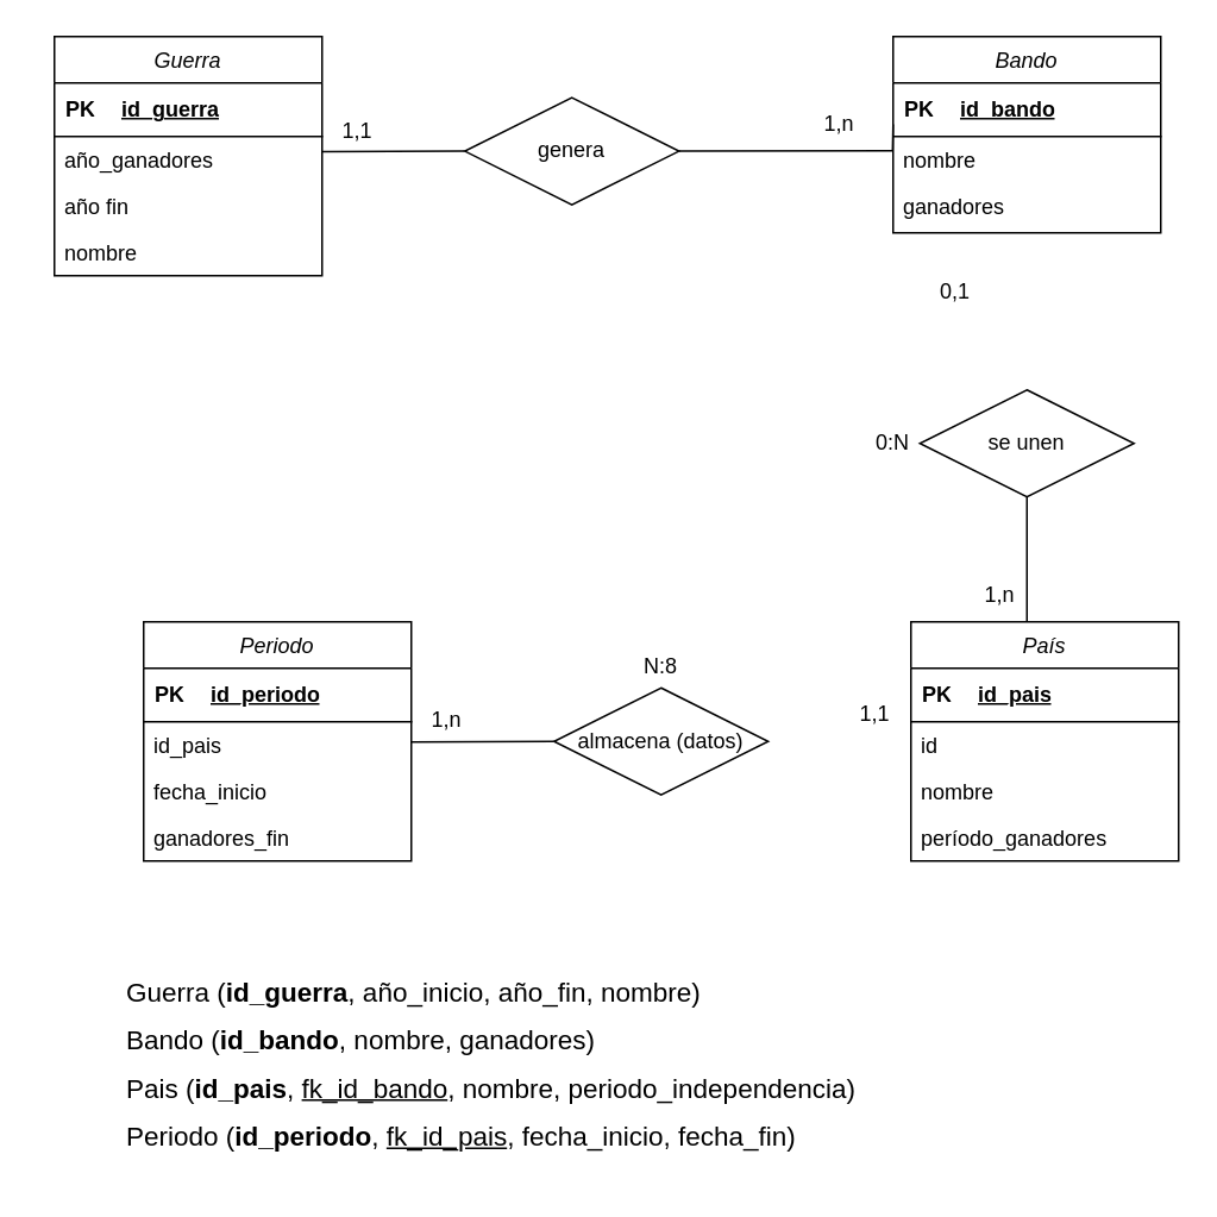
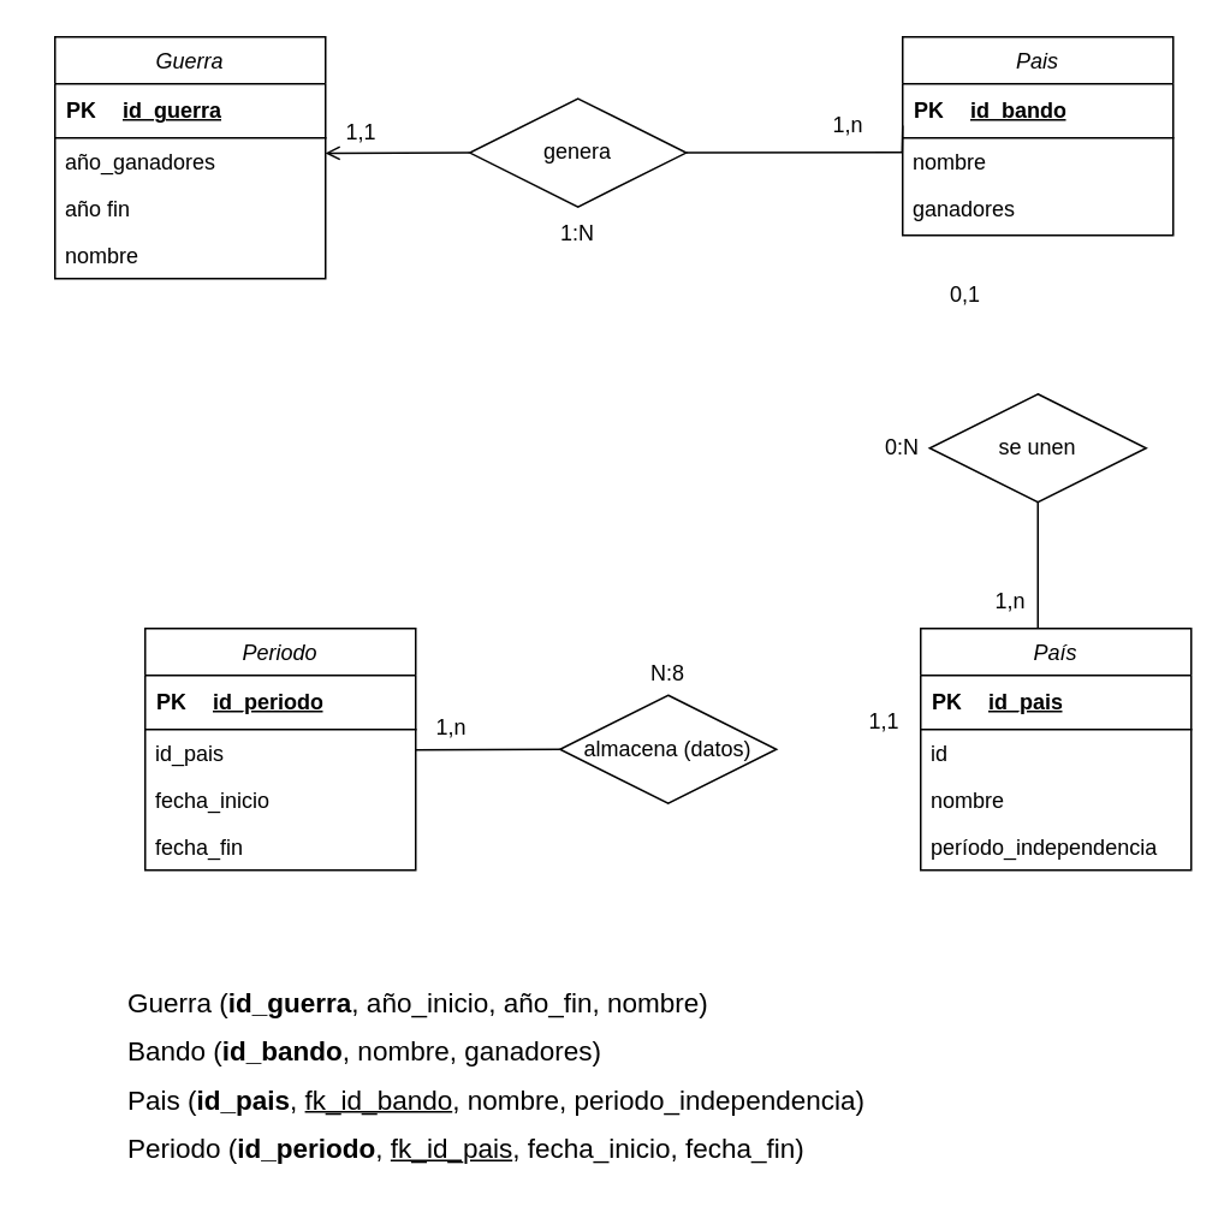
  <mxCell id="0" />
  <mxCell id="1" parent="0" />
  <mxCell id="2" value="Guerra" style="swimlane;fontStyle=2;align=center;verticalAlign=top;childLayout=stackLayout;horizontal=1;startSize=26;horizontalStack=0;resizeParent=1;resizeLast=0;collapsible=1;marginBottom=0;rounded=0;shadow=0;strokeWidth=1;" parent="1" vertex="1"><mxGeometry x="30" y="20" width="150" height="134" as="geometry"><mxRectangle x="230" y="140" width="160" height="26" as="alternateBounds" /></mxGeometry></mxCell>
  <mxCell id="3" value="" style="shape=table;startSize=0;container=1;collapsible=1;childLayout=tableLayout;fixedRows=1;rowLines=0;fontStyle=0;align=center;resizeLast=1;strokeColor=none;fillColor=none;collapsible=0;" parent="2" vertex="1"><mxGeometry y="26" width="150" height="30" as="geometry" /></mxCell>
  <mxCell id="4" value="" style="shape=tableRow;horizontal=0;startSize=0;swimlaneHead=0;swimlaneBody=0;fillColor=none;collapsible=0;dropTarget=0;points=[[0,0.5],[1,0.5]];portConstraint=eastwest;top=0;left=0;right=0;bottom=1;" parent="3" vertex="1"><mxGeometry width="150" height="30" as="geometry" /></mxCell>
  <mxCell id="5" value="PK" style="shape=partialRectangle;connectable=0;fillColor=none;top=0;left=0;bottom=0;right=0;fontStyle=1;overflow=hidden;whiteSpace=wrap;html=1;" parent="4" vertex="1"><mxGeometry width="30" height="30" as="geometry"><mxRectangle width="30" height="30" as="alternateBounds" /></mxGeometry></mxCell>
  <mxCell id="6" value="id_guerra" style="shape=partialRectangle;connectable=0;fillColor=none;top=0;left=0;bottom=0;right=0;align=left;spacingLeft=6;fontStyle=5;overflow=hidden;whiteSpace=wrap;html=1;" parent="4" vertex="1"><mxGeometry x="30" width="120" height="30" as="geometry"><mxRectangle width="120" height="30" as="alternateBounds" /></mxGeometry></mxCell>
  <mxCell id="7" value="año_ganadores" style="text;align=left;verticalAlign=top;spacingLeft=4;spacingRight=4;overflow=hidden;rotatable=0;points=[[0,0.5],[1,0.5]];portConstraint=eastwest;" parent="2" vertex="1"><mxGeometry y="56" width="150" height="26" as="geometry" /></mxCell>
  <mxCell id="8" value="año fin" style="text;align=left;verticalAlign=top;spacingLeft=4;spacingRight=4;overflow=hidden;rotatable=0;points=[[0,0.5],[1,0.5]];portConstraint=eastwest;rounded=0;shadow=0;html=0;" parent="2" vertex="1"><mxGeometry y="82" width="150" height="26" as="geometry" /></mxCell>
  <mxCell id="9" value="nombre" style="text;align=left;verticalAlign=top;spacingLeft=4;spacingRight=4;overflow=hidden;rotatable=0;points=[[0,0.5],[1,0.5]];portConstraint=eastwest;rounded=0;shadow=0;html=0;" parent="2" vertex="1"><mxGeometry y="108" width="150" height="26" as="geometry" /></mxCell>
- <mxCell id="10" value="Bando" style="swimlane;fontStyle=2;align=center;verticalAlign=top;childLayout=stackLayout;horizontal=1;startSize=26;horizontalStack=0;resizeParent=1;resizeLast=0;collapsible=1;marginBottom=0;rounded=0;shadow=0;strokeWidth=1;" parent="1" vertex="1"><mxGeometry x="500" y="20" width="150" height="110" as="geometry"><mxRectangle x="230" y="140" width="160" height="26" as="alternateBounds" /></mxGeometry></mxCell>
+ <mxCell id="10" value="Pais" style="swimlane;fontStyle=2;align=center;verticalAlign=top;childLayout=stackLayout;horizontal=1;startSize=26;horizontalStack=0;resizeParent=1;resizeLast=0;collapsible=1;marginBottom=0;rounded=0;shadow=0;strokeWidth=1;" parent="1" vertex="1"><mxGeometry x="500" y="20" width="150" height="110" as="geometry"><mxRectangle x="230" y="140" width="160" height="26" as="alternateBounds" /></mxGeometry></mxCell>
  <mxCell id="11" value="" style="shape=table;startSize=0;container=1;collapsible=1;childLayout=tableLayout;fixedRows=1;rowLines=0;fontStyle=0;align=center;resizeLast=1;strokeColor=none;fillColor=none;collapsible=0;" parent="10" vertex="1"><mxGeometry y="26" width="150" height="30" as="geometry" /></mxCell>
  <mxCell id="12" value="" style="shape=tableRow;horizontal=0;startSize=0;swimlaneHead=0;swimlaneBody=0;fillColor=none;collapsible=0;dropTarget=0;points=[[0,0.5],[1,0.5]];portConstraint=eastwest;top=0;left=0;right=0;bottom=1;" parent="11" vertex="1"><mxGeometry width="150" height="30" as="geometry" /></mxCell>
  <mxCell id="13" value="PK" style="shape=partialRectangle;connectable=0;fillColor=none;top=0;left=0;bottom=0;right=0;fontStyle=1;overflow=hidden;whiteSpace=wrap;html=1;" parent="12" vertex="1"><mxGeometry width="30" height="30" as="geometry"><mxRectangle width="30" height="30" as="alternateBounds" /></mxGeometry></mxCell>
  <mxCell id="14" value="id_bando" style="shape=partialRectangle;connectable=0;fillColor=none;top=0;left=0;bottom=0;right=0;align=left;spacingLeft=6;fontStyle=5;overflow=hidden;whiteSpace=wrap;html=1;" parent="12" vertex="1"><mxGeometry x="30" width="120" height="30" as="geometry"><mxRectangle width="120" height="30" as="alternateBounds" /></mxGeometry></mxCell>
  <mxCell id="15" value="nombre" style="text;align=left;verticalAlign=top;spacingLeft=4;spacingRight=4;overflow=hidden;rotatable=0;points=[[0,0.5],[1,0.5]];portConstraint=eastwest;rounded=0;shadow=0;html=0;" parent="10" vertex="1"><mxGeometry y="56" width="150" height="26" as="geometry" /></mxCell>
  <mxCell id="16" value="ganadores" style="text;align=left;verticalAlign=top;spacingLeft=4;spacingRight=4;overflow=hidden;rotatable=0;points=[[0,0.5],[1,0.5]];portConstraint=eastwest;rounded=0;shadow=0;html=0;" parent="10" vertex="1"><mxGeometry y="82" width="150" height="26" as="geometry" /></mxCell>
  <mxCell id="17" value="País" style="swimlane;fontStyle=2;align=center;verticalAlign=top;childLayout=stackLayout;horizontal=1;startSize=26;horizontalStack=0;resizeParent=1;resizeLast=0;collapsible=1;marginBottom=0;rounded=0;shadow=0;strokeWidth=1;" parent="1" vertex="1"><mxGeometry x="510" y="348" width="150" height="134" as="geometry"><mxRectangle x="230" y="140" width="160" height="26" as="alternateBounds" /></mxGeometry></mxCell>
  <mxCell id="18" value="" style="shape=table;startSize=0;container=1;collapsible=1;childLayout=tableLayout;fixedRows=1;rowLines=0;fontStyle=0;align=center;resizeLast=1;strokeColor=none;fillColor=none;collapsible=0;" parent="17" vertex="1"><mxGeometry y="26" width="150" height="30" as="geometry" /></mxCell>
  <mxCell id="19" value="" style="shape=tableRow;horizontal=0;startSize=0;swimlaneHead=0;swimlaneBody=0;fillColor=none;collapsible=0;dropTarget=0;points=[[0,0.5],[1,0.5]];portConstraint=eastwest;top=0;left=0;right=0;bottom=1;" parent="18" vertex="1"><mxGeometry width="150" height="30" as="geometry" /></mxCell>
  <mxCell id="20" value="PK" style="shape=partialRectangle;connectable=0;fillColor=none;top=0;left=0;bottom=0;right=0;fontStyle=1;overflow=hidden;whiteSpace=wrap;html=1;" parent="19" vertex="1"><mxGeometry width="30" height="30" as="geometry"><mxRectangle width="30" height="30" as="alternateBounds" /></mxGeometry></mxCell>
  <mxCell id="21" value="id_pais" style="shape=partialRectangle;connectable=0;fillColor=none;top=0;left=0;bottom=0;right=0;align=left;spacingLeft=6;fontStyle=5;overflow=hidden;whiteSpace=wrap;html=1;" parent="19" vertex="1"><mxGeometry x="30" width="120" height="30" as="geometry"><mxRectangle width="120" height="30" as="alternateBounds" /></mxGeometry></mxCell>
  <mxCell id="22" value="id" style="text;align=left;verticalAlign=top;spacingLeft=4;spacingRight=4;overflow=hidden;rotatable=0;points=[[0,0.5],[1,0.5]];portConstraint=eastwest;" parent="17" vertex="1"><mxGeometry y="56" width="150" height="26" as="geometry" /></mxCell>
  <mxCell id="23" value="nombre" style="text;align=left;verticalAlign=top;spacingLeft=4;spacingRight=4;overflow=hidden;rotatable=0;points=[[0,0.5],[1,0.5]];portConstraint=eastwest;rounded=0;shadow=0;html=0;" parent="17" vertex="1"><mxGeometry y="82" width="150" height="26" as="geometry" /></mxCell>
- <mxCell id="24" value="período_ganadores" style="text;align=left;verticalAlign=top;spacingLeft=4;spacingRight=4;overflow=hidden;rotatable=0;points=[[0,0.5],[1,0.5]];portConstraint=eastwest;rounded=0;shadow=0;html=0;" parent="17" vertex="1"><mxGeometry y="108" width="150" height="26" as="geometry" /></mxCell>
+ <mxCell id="24" value="período_independencia" style="text;align=left;verticalAlign=top;spacingLeft=4;spacingRight=4;overflow=hidden;rotatable=0;points=[[0,0.5],[1,0.5]];portConstraint=eastwest;rounded=0;shadow=0;html=0;" parent="17" vertex="1"><mxGeometry y="108" width="150" height="26" as="geometry" /></mxCell>
  <mxCell id="25" value="Periodo" style="swimlane;fontStyle=2;align=center;verticalAlign=top;childLayout=stackLayout;horizontal=1;startSize=26;horizontalStack=0;resizeParent=1;resizeLast=0;collapsible=1;marginBottom=0;rounded=0;shadow=0;strokeWidth=1;" parent="1" vertex="1"><mxGeometry x="80" y="348" width="150" height="134" as="geometry"><mxRectangle x="230" y="140" width="160" height="26" as="alternateBounds" /></mxGeometry></mxCell>
  <mxCell id="26" value="" style="shape=table;startSize=0;container=1;collapsible=1;childLayout=tableLayout;fixedRows=1;rowLines=0;fontStyle=0;align=center;resizeLast=1;strokeColor=none;fillColor=none;collapsible=0;" parent="25" vertex="1"><mxGeometry y="26" width="150" height="30" as="geometry" /></mxCell>
  <mxCell id="27" value="" style="shape=tableRow;horizontal=0;startSize=0;swimlaneHead=0;swimlaneBody=0;fillColor=none;collapsible=0;dropTarget=0;points=[[0,0.5],[1,0.5]];portConstraint=eastwest;top=0;left=0;right=0;bottom=1;" parent="26" vertex="1"><mxGeometry width="150" height="30" as="geometry" /></mxCell>
  <mxCell id="28" value="PK" style="shape=partialRectangle;connectable=0;fillColor=none;top=0;left=0;bottom=0;right=0;fontStyle=1;overflow=hidden;whiteSpace=wrap;html=1;" parent="27" vertex="1"><mxGeometry width="30" height="30" as="geometry"><mxRectangle width="30" height="30" as="alternateBounds" /></mxGeometry></mxCell>
  <mxCell id="29" value="id_periodo" style="shape=partialRectangle;connectable=0;fillColor=none;top=0;left=0;bottom=0;right=0;align=left;spacingLeft=6;fontStyle=5;overflow=hidden;whiteSpace=wrap;html=1;" parent="27" vertex="1"><mxGeometry x="30" width="120" height="30" as="geometry"><mxRectangle width="120" height="30" as="alternateBounds" /></mxGeometry></mxCell>
  <mxCell id="30" value="id_pais" style="text;align=left;verticalAlign=top;spacingLeft=4;spacingRight=4;overflow=hidden;rotatable=0;points=[[0,0.5],[1,0.5]];portConstraint=eastwest;rounded=0;shadow=0;html=0;" parent="25" vertex="1"><mxGeometry y="56" width="150" height="26" as="geometry" /></mxCell>
  <mxCell id="31" value="fecha_inicio" style="text;align=left;verticalAlign=top;spacingLeft=4;spacingRight=4;overflow=hidden;rotatable=0;points=[[0,0.5],[1,0.5]];portConstraint=eastwest;rounded=0;shadow=0;html=0;" parent="25" vertex="1"><mxGeometry y="82" width="150" height="26" as="geometry" /></mxCell>
- <mxCell id="32" value="ganadores_fin" style="text;align=left;verticalAlign=top;spacingLeft=4;spacingRight=4;overflow=hidden;rotatable=0;points=[[0,0.5],[1,0.5]];portConstraint=eastwest;rounded=0;shadow=0;html=0;" parent="25" vertex="1"><mxGeometry y="108" width="150" height="26" as="geometry" /></mxCell>
+ <mxCell id="32" value="fecha_fin" style="text;align=left;verticalAlign=top;spacingLeft=4;spacingRight=4;overflow=hidden;rotatable=0;points=[[0,0.5],[1,0.5]];portConstraint=eastwest;rounded=0;shadow=0;html=0;" parent="25" vertex="1"><mxGeometry y="108" width="150" height="26" as="geometry" /></mxCell>
  <mxCell id="33" value="se unen" style="shape=rhombus;perimeter=rhombusPerimeter;whiteSpace=wrap;html=1;align=center;" parent="1" vertex="1"><mxGeometry x="515" y="218" width="120" height="60" as="geometry" /></mxCell>
  <mxCell id="34" value="genera" style="shape=rhombus;perimeter=rhombusPerimeter;whiteSpace=wrap;html=1;align=center;" parent="1" vertex="1"><mxGeometry x="260" y="54.2" width="120" height="60" as="geometry" /></mxCell>
- <mxCell id="35" value="" style="endArrow=none;html=1;rounded=0;exitX=0;exitY=0.5;exitDx=0;exitDy=0;entryX=0.999;entryY=0.324;entryDx=0;entryDy=0;entryPerimeter=0;" parent="1" source="34" target="7" edge="1"><mxGeometry relative="1" as="geometry"><mxPoint x="170" y="198" as="sourcePoint" /><mxPoint x="330" y="198" as="targetPoint" /></mxGeometry></mxCell>
+ <mxCell id="35" value="" style="endArrow=open;html=1;rounded=0;exitX=0;exitY=0.5;exitDx=0;exitDy=0;entryX=0.999;entryY=0.324;entryDx=0;entryDy=0;entryPerimeter=0;" parent="1" source="34" target="7" edge="1"><mxGeometry relative="1" as="geometry"><mxPoint x="170" y="198" as="sourcePoint" /><mxPoint x="330" y="198" as="targetPoint" /></mxGeometry></mxCell>
  <mxCell id="36" value="" style="endArrow=none;html=1;rounded=0;entryX=1;entryY=0.5;entryDx=0;entryDy=0;" parent="1" target="34" edge="1"><mxGeometry relative="1" as="geometry"><mxPoint x="500" y="84" as="sourcePoint" /><mxPoint x="680" y="138" as="targetPoint" /></mxGeometry></mxCell>
  <mxCell id="37" value="" style="endArrow=none;html=1;rounded=0;exitX=0.5;exitY=1;exitDx=0;exitDy=0;" parent="1" source="33" edge="1"><mxGeometry relative="1" as="geometry"><mxPoint x="585" y="228" as="sourcePoint" /><mxPoint x="575" y="348" as="targetPoint" /></mxGeometry></mxCell>
  <mxCell id="38" value="almacena (datos)" style="shape=rhombus;perimeter=rhombusPerimeter;whiteSpace=wrap;html=1;align=center;" parent="1" vertex="1"><mxGeometry x="310" y="385" width="120" height="60" as="geometry" /></mxCell>
  <mxCell id="39" value="" style="endArrow=none;html=1;rounded=0;entryX=0;entryY=0.5;entryDx=0;entryDy=0;exitX=0.999;exitY=0.439;exitDx=0;exitDy=0;exitPerimeter=0;" parent="1" source="30" target="38" edge="1"><mxGeometry relative="1" as="geometry"><mxPoint x="250" y="318" as="sourcePoint" /><mxPoint x="410" y="318" as="targetPoint" /></mxGeometry></mxCell>
+ <mxCell id="40" value="1:N" style="text;html=1;strokeColor=none;fillColor=none;align=center;verticalAlign=middle;whiteSpace=wrap;rounded=0;" parent="1" vertex="1"><mxGeometry x="290" y="114.2" width="60" height="30" as="geometry" /></mxCell>
  <mxCell id="41" value="1,1" style="text;html=1;strokeColor=none;fillColor=none;align=center;verticalAlign=middle;whiteSpace=wrap;rounded=0;" parent="1" vertex="1"><mxGeometry x="170" y="58" width="60" height="30" as="geometry" /></mxCell>
  <mxCell id="42" value="" style="endArrow=none;html=1;rounded=0;entryX=1;entryY=0.5;entryDx=0;entryDy=0;exitX=-0.002;exitY=0.31;exitDx=0;exitDy=0;exitPerimeter=0;" parent="1" target="43" edge="1"><mxGeometry relative="1" as="geometry"><mxPoint x="499.7" y="84.06" as="sourcePoint" /><mxPoint x="380" y="84" as="targetPoint" /></mxGeometry></mxCell>
  <mxCell id="43" value="1,n" style="text;html=1;strokeColor=none;fillColor=none;align=center;verticalAlign=middle;whiteSpace=wrap;rounded=0;" parent="1" vertex="1"><mxGeometry x="440" y="54.2" width="60" height="30" as="geometry" /></mxCell>
  <mxCell id="44" value="0,1" style="text;html=1;strokeColor=none;fillColor=none;align=center;verticalAlign=middle;whiteSpace=wrap;rounded=0;" parent="1" vertex="1"><mxGeometry x="505" y="148" width="60" height="30" as="geometry" /></mxCell>
  <mxCell id="45" value="1,n" style="text;html=1;strokeColor=none;fillColor=none;align=center;verticalAlign=middle;whiteSpace=wrap;rounded=0;" parent="1" vertex="1"><mxGeometry x="530" y="318" width="60" height="30" as="geometry" /></mxCell>
  <mxCell id="46" value="0:N" style="text;html=1;strokeColor=none;fillColor=none;align=center;verticalAlign=middle;whiteSpace=wrap;rounded=0;" parent="1" vertex="1"><mxGeometry x="470" y="233" width="60" height="30" as="geometry" /></mxCell>
  <mxCell id="47" value="N:8" style="text;html=1;strokeColor=none;fillColor=none;align=center;verticalAlign=middle;whiteSpace=wrap;rounded=0;" parent="1" vertex="1"><mxGeometry x="340" y="358" width="60" height="30" as="geometry" /></mxCell>
  <mxCell id="48" value="1,1" style="text;html=1;strokeColor=none;fillColor=none;align=center;verticalAlign=middle;whiteSpace=wrap;rounded=0;" parent="1" vertex="1"><mxGeometry x="460" y="385" width="60" height="30" as="geometry" /></mxCell>
  <mxCell id="49" value="1,n" style="text;html=1;strokeColor=none;fillColor=none;align=center;verticalAlign=middle;whiteSpace=wrap;rounded=0;" parent="1" vertex="1"><mxGeometry x="220" y="388" width="60" height="30" as="geometry" /></mxCell>
  <mxCell id="50" value="&lt;div style=&quot;text-align: justify; font-size: 15px; line-height: 180%;&quot;&gt;&lt;span style=&quot;background-color: initial;&quot;&gt;&lt;font style=&quot;font-size: 15px;&quot;&gt;Guerra (&lt;b&gt;id_guerra&lt;/b&gt;, año_inicio, año_fin, nombre)&lt;/font&gt;&lt;/span&gt;&lt;/div&gt;&lt;font style=&quot;font-size: 15px;&quot;&gt;&lt;span style=&quot;text-align: left;&quot;&gt;&lt;div style=&quot;text-align: justify; line-height: 180%;&quot;&gt;&lt;span style=&quot;background-color: initial;&quot;&gt;Bando (&lt;b&gt;id_bando&lt;/b&gt;, nombre, ganadores)&lt;/span&gt;&lt;/div&gt;&lt;/span&gt;&lt;span style=&quot;text-align: left;&quot;&gt;&lt;div style=&quot;text-align: justify; line-height: 180%;&quot;&gt;&lt;span style=&quot;background-color: initial;&quot;&gt;Pais (&lt;b&gt;id_pais&lt;/b&gt;, &lt;u&gt;fk_id_bando&lt;/u&gt;, nombre, periodo_independencia)&lt;/span&gt;&lt;/div&gt;&lt;/span&gt;&lt;span style=&quot;text-align: left;&quot;&gt;&lt;div style=&quot;text-align: justify; line-height: 180%;&quot;&gt;&lt;span style=&quot;background-color: initial;&quot;&gt;Periodo (&lt;b&gt;id_periodo&lt;/b&gt;, &lt;u&gt;fk_id_pais&lt;/u&gt;, fecha_inicio, fecha_fin)&lt;/span&gt;&lt;/div&gt;&lt;/span&gt;&lt;/font&gt;" style="text;html=1;strokeColor=none;fillColor=none;align=center;verticalAlign=middle;whiteSpace=wrap;rounded=0;" vertex="1" parent="1"><mxGeometry x="20" y="530" width="510" height="130" as="geometry" /></mxCell>
